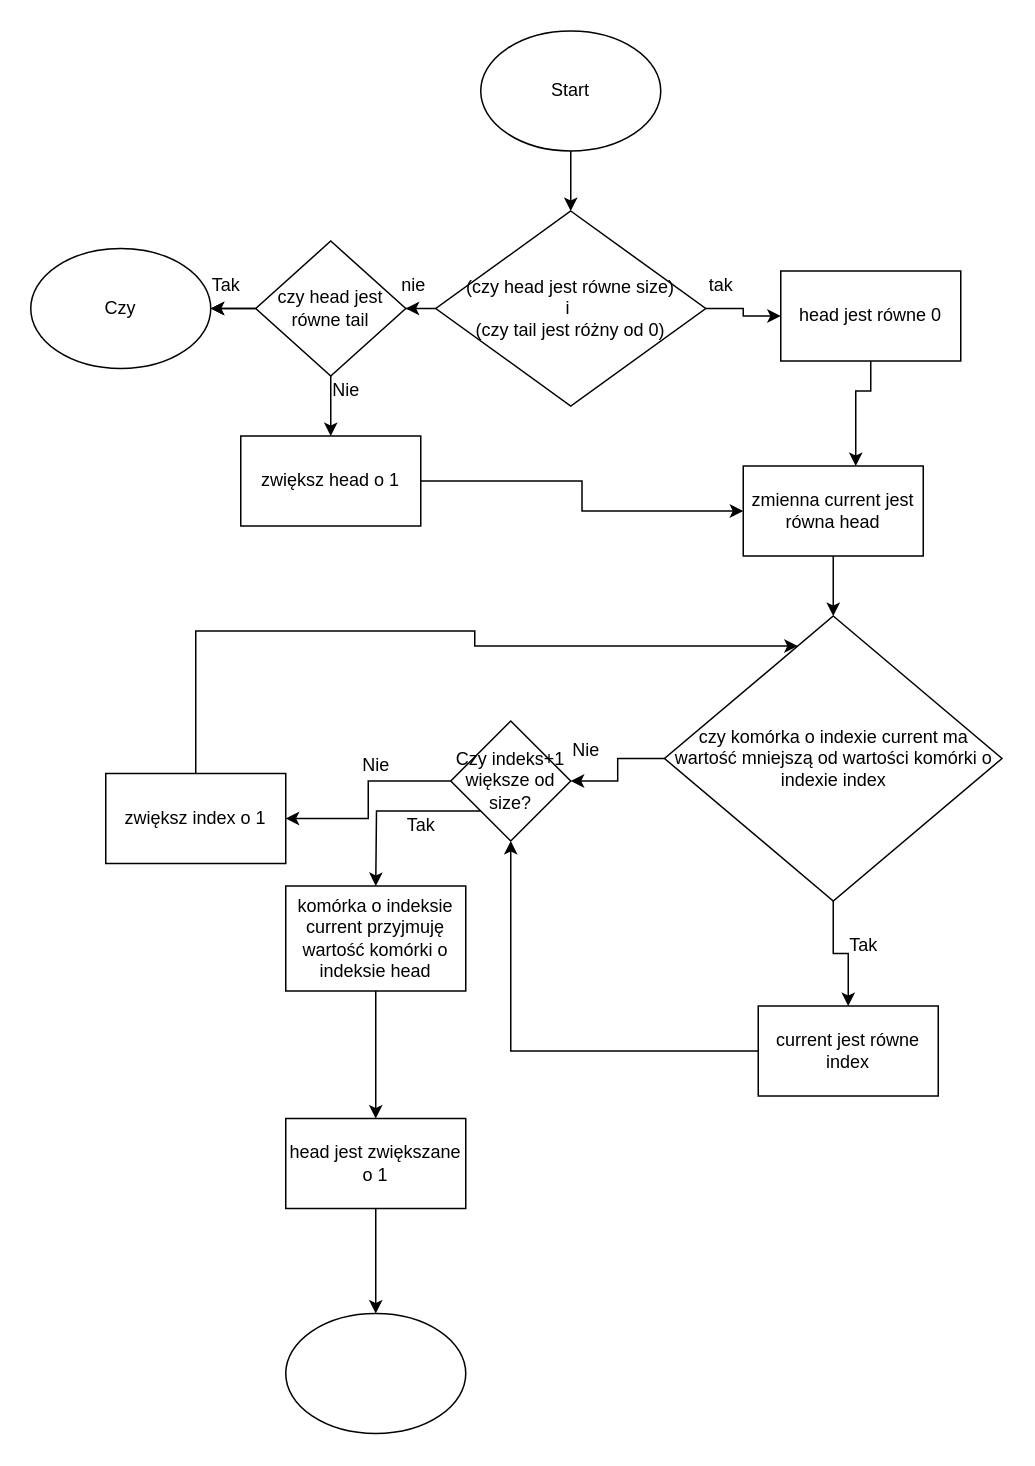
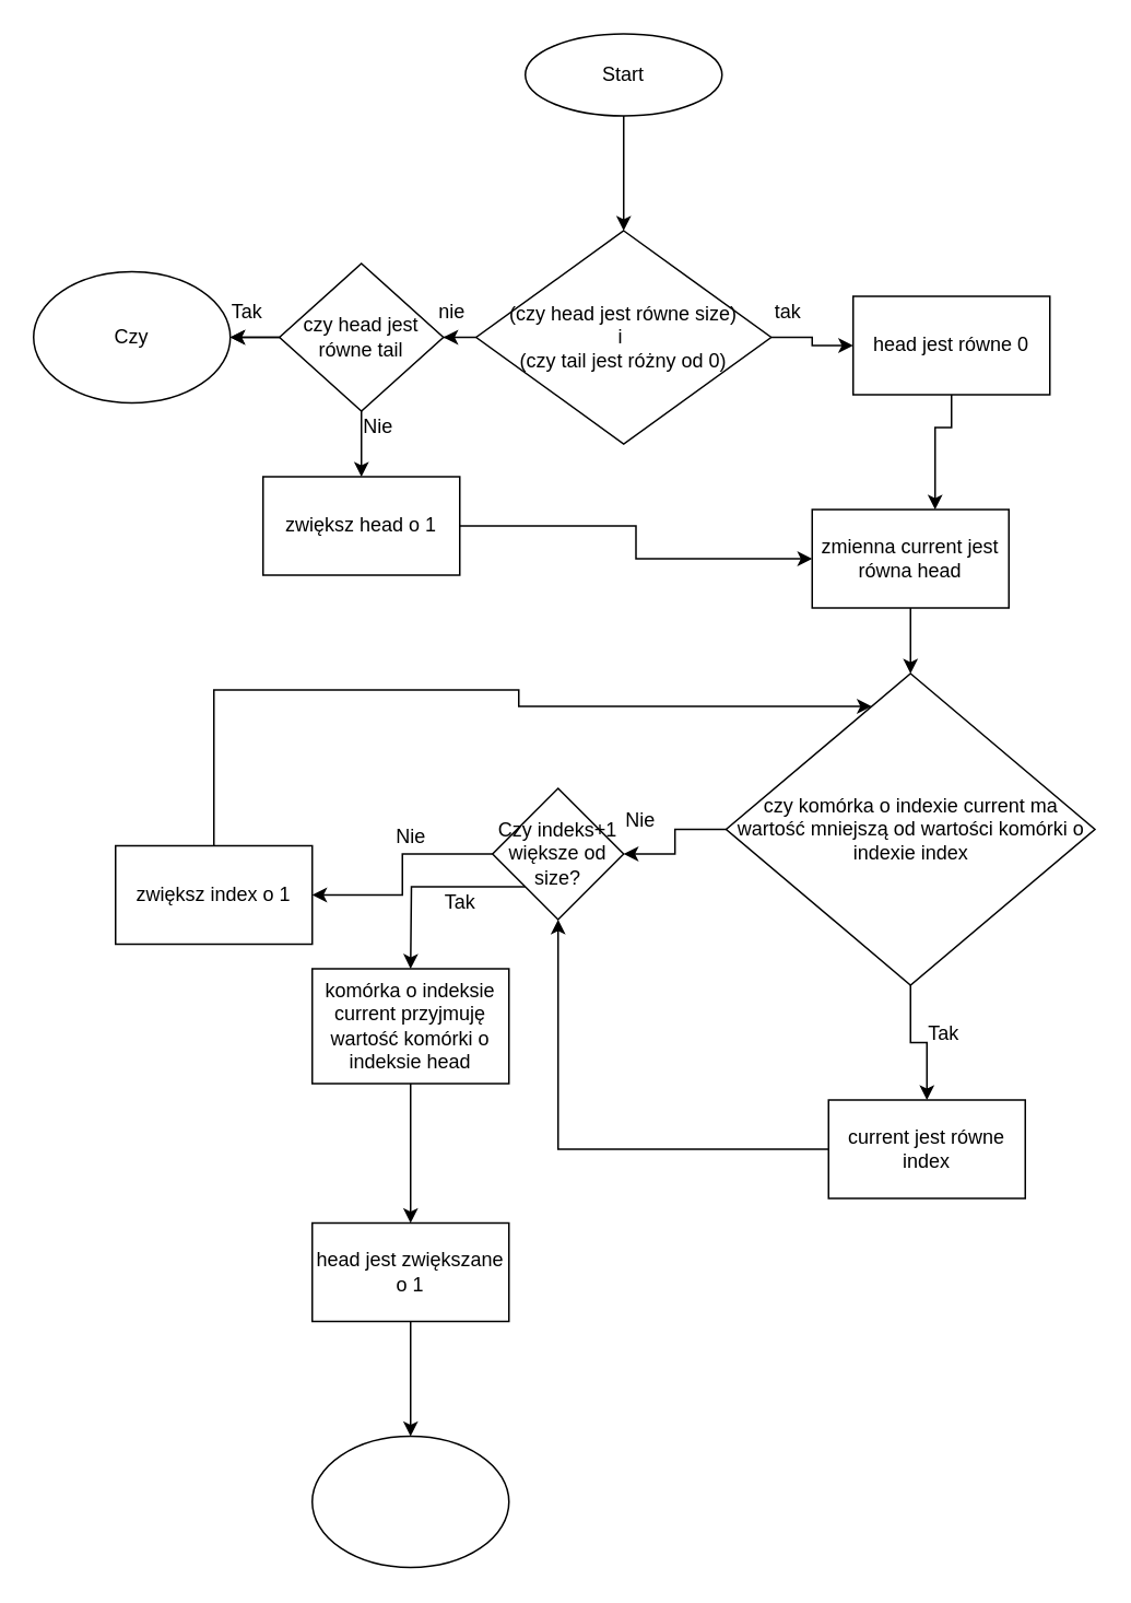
  <mxCell id="0" />
  <mxCell id="1" parent="0" />
  <mxCell id="2" value="" style="edgeStyle=orthogonalEdgeStyle;rounded=0;orthogonalLoop=1;jettySize=auto;html=1;" edge="1" parent="1" source="3" target="6"><mxGeometry relative="1" as="geometry" /></mxCell>
- <mxCell id="3" value="Start" style="ellipse;whiteSpace=wrap;html=1;" vertex="1" parent="1"><mxGeometry x="320" y="20" width="120" height="80" as="geometry" /></mxCell>
+ <mxCell id="3" value="Start" style="ellipse;whiteSpace=wrap;html=1;" vertex="1" parent="1"><mxGeometry x="320" y="20" width="120" height="50" as="geometry" /></mxCell>
  <mxCell id="4" value="" style="edgeStyle=orthogonalEdgeStyle;rounded=0;orthogonalLoop=1;jettySize=auto;html=1;" edge="1" parent="1" source="6" target="8"><mxGeometry relative="1" as="geometry" /></mxCell>
  <mxCell id="5" value="" style="edgeStyle=orthogonalEdgeStyle;rounded=0;orthogonalLoop=1;jettySize=auto;html=1;" edge="1" parent="1" source="6" target="13"><mxGeometry relative="1" as="geometry" /></mxCell>
  <mxCell id="6" value="(czy head jest równe size) &lt;br&gt;i&amp;nbsp; &lt;br&gt;(czy tail jest różny od 0)" style="rhombus;whiteSpace=wrap;html=1;" vertex="1" parent="1"><mxGeometry x="290" y="140" width="180" height="130" as="geometry" /></mxCell>
  <mxCell id="7" style="edgeStyle=orthogonalEdgeStyle;rounded=0;orthogonalLoop=1;jettySize=auto;html=1;entryX=0.625;entryY=0;entryDx=0;entryDy=0;entryPerimeter=0;" edge="1" parent="1" source="8" target="21"><mxGeometry relative="1" as="geometry"><mxPoint x="570" y="280" as="targetPoint" /><Array as="points"><mxPoint x="580" y="260" /><mxPoint x="570" y="260" /></Array></mxGeometry></mxCell>
  <mxCell id="8" value="head jest równe 0" style="rounded=0;whiteSpace=wrap;html=1;" vertex="1" parent="1"><mxGeometry x="520" y="180" width="120" height="60" as="geometry" /></mxCell>
  <mxCell id="9" value="tak" style="text;html=1;align=center;verticalAlign=middle;resizable=0;points=[];autosize=1;" vertex="1" parent="1"><mxGeometry x="465" y="180" width="30" height="20" as="geometry" /></mxCell>
  <mxCell id="10" value="" style="edgeStyle=orthogonalEdgeStyle;rounded=0;orthogonalLoop=1;jettySize=auto;html=1;" edge="1" parent="1" source="13" target="15"><mxGeometry relative="1" as="geometry" /></mxCell>
  <mxCell id="11" value="" style="edgeStyle=orthogonalEdgeStyle;rounded=0;orthogonalLoop=1;jettySize=auto;html=1;" edge="1" parent="1" source="13" target="15"><mxGeometry relative="1" as="geometry" /></mxCell>
  <mxCell id="12" value="" style="edgeStyle=orthogonalEdgeStyle;rounded=0;orthogonalLoop=1;jettySize=auto;html=1;" edge="1" parent="1" source="13" target="18"><mxGeometry relative="1" as="geometry" /></mxCell>
  <mxCell id="13" value="czy head jest równe tail" style="rhombus;whiteSpace=wrap;html=1;" vertex="1" parent="1"><mxGeometry x="170" y="160" width="100" height="90" as="geometry" /></mxCell>
  <mxCell id="14" value="nie" style="text;html=1;align=center;verticalAlign=middle;resizable=0;points=[];autosize=1;" vertex="1" parent="1"><mxGeometry x="260" y="180" width="30" height="20" as="geometry" /></mxCell>
  <mxCell id="15" value="Czy" style="ellipse;whiteSpace=wrap;html=1;" vertex="1" parent="1"><mxGeometry x="20" y="165" width="120" height="80" as="geometry" /></mxCell>
  <mxCell id="16" value="Tak" style="text;html=1;align=center;verticalAlign=middle;resizable=0;points=[];autosize=1;" vertex="1" parent="1"><mxGeometry x="135" y="180" width="30" height="20" as="geometry" /></mxCell>
  <mxCell id="17" style="edgeStyle=orthogonalEdgeStyle;rounded=0;orthogonalLoop=1;jettySize=auto;html=1;entryX=0;entryY=0.5;entryDx=0;entryDy=0;" edge="1" parent="1" source="18" target="21"><mxGeometry relative="1" as="geometry" /></mxCell>
  <mxCell id="18" value="zwiększ head o 1" style="whiteSpace=wrap;html=1;" vertex="1" parent="1"><mxGeometry x="160" y="290" width="120" height="60" as="geometry" /></mxCell>
  <mxCell id="19" value="Nie" style="text;html=1;align=center;verticalAlign=middle;resizable=0;points=[];autosize=1;" vertex="1" parent="1"><mxGeometry x="215" y="250" width="30" height="20" as="geometry" /></mxCell>
  <mxCell id="20" value="" style="edgeStyle=orthogonalEdgeStyle;rounded=0;orthogonalLoop=1;jettySize=auto;html=1;" edge="1" parent="1" source="21" target="24"><mxGeometry relative="1" as="geometry" /></mxCell>
  <mxCell id="21" value="zmienna current jest równa head" style="whiteSpace=wrap;html=1;" vertex="1" parent="1"><mxGeometry x="495" y="310" width="120" height="60" as="geometry" /></mxCell>
  <mxCell id="22" value="" style="edgeStyle=orthogonalEdgeStyle;rounded=0;orthogonalLoop=1;jettySize=auto;html=1;" edge="1" parent="1" source="24" target="26"><mxGeometry relative="1" as="geometry" /></mxCell>
  <mxCell id="23" style="edgeStyle=orthogonalEdgeStyle;rounded=0;orthogonalLoop=1;jettySize=auto;html=1;entryX=1;entryY=0.5;entryDx=0;entryDy=0;" edge="1" parent="1" source="24" target="32"><mxGeometry relative="1" as="geometry" /></mxCell>
  <mxCell id="24" value="czy komórka o indexie current ma wartość mniejszą od wartości komórki o indexie index" style="rhombus;whiteSpace=wrap;html=1;" vertex="1" parent="1"><mxGeometry x="442.5" y="410" width="225" height="190" as="geometry" /></mxCell>
  <mxCell id="25" style="edgeStyle=orthogonalEdgeStyle;rounded=0;orthogonalLoop=1;jettySize=auto;html=1;entryX=0.5;entryY=1;entryDx=0;entryDy=0;" edge="1" parent="1" source="26" target="32"><mxGeometry relative="1" as="geometry" /></mxCell>
  <mxCell id="26" value="current jest równe index" style="whiteSpace=wrap;html=1;" vertex="1" parent="1"><mxGeometry x="505" y="670" width="120" height="60" as="geometry" /></mxCell>
  <mxCell id="27" value="Tak" style="text;html=1;align=center;verticalAlign=middle;resizable=0;points=[];autosize=1;" vertex="1" parent="1"><mxGeometry x="560" y="620" width="30" height="20" as="geometry" /></mxCell>
  <mxCell id="28" style="edgeStyle=orthogonalEdgeStyle;rounded=0;orthogonalLoop=1;jettySize=auto;html=1;" edge="1" parent="1" source="29" target="24"><mxGeometry relative="1" as="geometry"><Array as="points"><mxPoint x="130" y="420" /><mxPoint x="316" y="420" /><mxPoint x="316" y="430" /></Array></mxGeometry></mxCell>
  <mxCell id="29" value="zwiększ index o 1" style="whiteSpace=wrap;html=1;" vertex="1" parent="1"><mxGeometry x="70" y="515" width="120" height="60" as="geometry" /></mxCell>
  <mxCell id="30" value="" style="edgeStyle=orthogonalEdgeStyle;rounded=0;orthogonalLoop=1;jettySize=auto;html=1;" edge="1" parent="1" source="32" target="29"><mxGeometry relative="1" as="geometry" /></mxCell>
  <mxCell id="31" style="edgeStyle=orthogonalEdgeStyle;rounded=0;orthogonalLoop=1;jettySize=auto;html=1;exitX=0;exitY=1;exitDx=0;exitDy=0;" edge="1" parent="1" source="32"><mxGeometry relative="1" as="geometry"><mxPoint x="250" y="590" as="targetPoint" /></mxGeometry></mxCell>
  <mxCell id="32" value="Czy indeks+1 większe od size?" style="rhombus;whiteSpace=wrap;html=1;" vertex="1" parent="1"><mxGeometry x="300" y="480" width="80" height="80" as="geometry" /></mxCell>
  <mxCell id="33" value="Nie" style="text;html=1;align=center;verticalAlign=middle;resizable=0;points=[];autosize=1;" vertex="1" parent="1"><mxGeometry x="235" y="500" width="30" height="20" as="geometry" /></mxCell>
  <mxCell id="34" value="Nie" style="text;html=1;align=center;verticalAlign=middle;resizable=0;points=[];autosize=1;" vertex="1" parent="1"><mxGeometry x="375" y="490" width="30" height="20" as="geometry" /></mxCell>
  <mxCell id="35" value="Tak" style="text;html=1;align=center;verticalAlign=middle;resizable=0;points=[];autosize=1;" vertex="1" parent="1"><mxGeometry x="265" y="540" width="30" height="20" as="geometry" /></mxCell>
  <mxCell id="36" value="" style="edgeStyle=orthogonalEdgeStyle;rounded=0;orthogonalLoop=1;jettySize=auto;html=1;" edge="1" parent="1" source="37" target="39"><mxGeometry relative="1" as="geometry" /></mxCell>
  <mxCell id="37" value="komórka o indeksie current przyjmuję wartość komórki o indeksie head" style="rounded=0;whiteSpace=wrap;html=1;" vertex="1" parent="1"><mxGeometry x="190" y="590" width="120" height="70" as="geometry" /></mxCell>
  <mxCell id="38" value="" style="edgeStyle=orthogonalEdgeStyle;rounded=0;orthogonalLoop=1;jettySize=auto;html=1;" edge="1" parent="1" source="39" target="40"><mxGeometry relative="1" as="geometry" /></mxCell>
  <mxCell id="39" value="head jest zwiększane o 1" style="whiteSpace=wrap;html=1;rounded=0;" vertex="1" parent="1"><mxGeometry x="190" y="745" width="120" height="60" as="geometry" /></mxCell>
  <mxCell id="40" value="" style="ellipse;whiteSpace=wrap;html=1;rounded=0;" vertex="1" parent="1"><mxGeometry x="190" y="875" width="120" height="80" as="geometry" /></mxCell>
